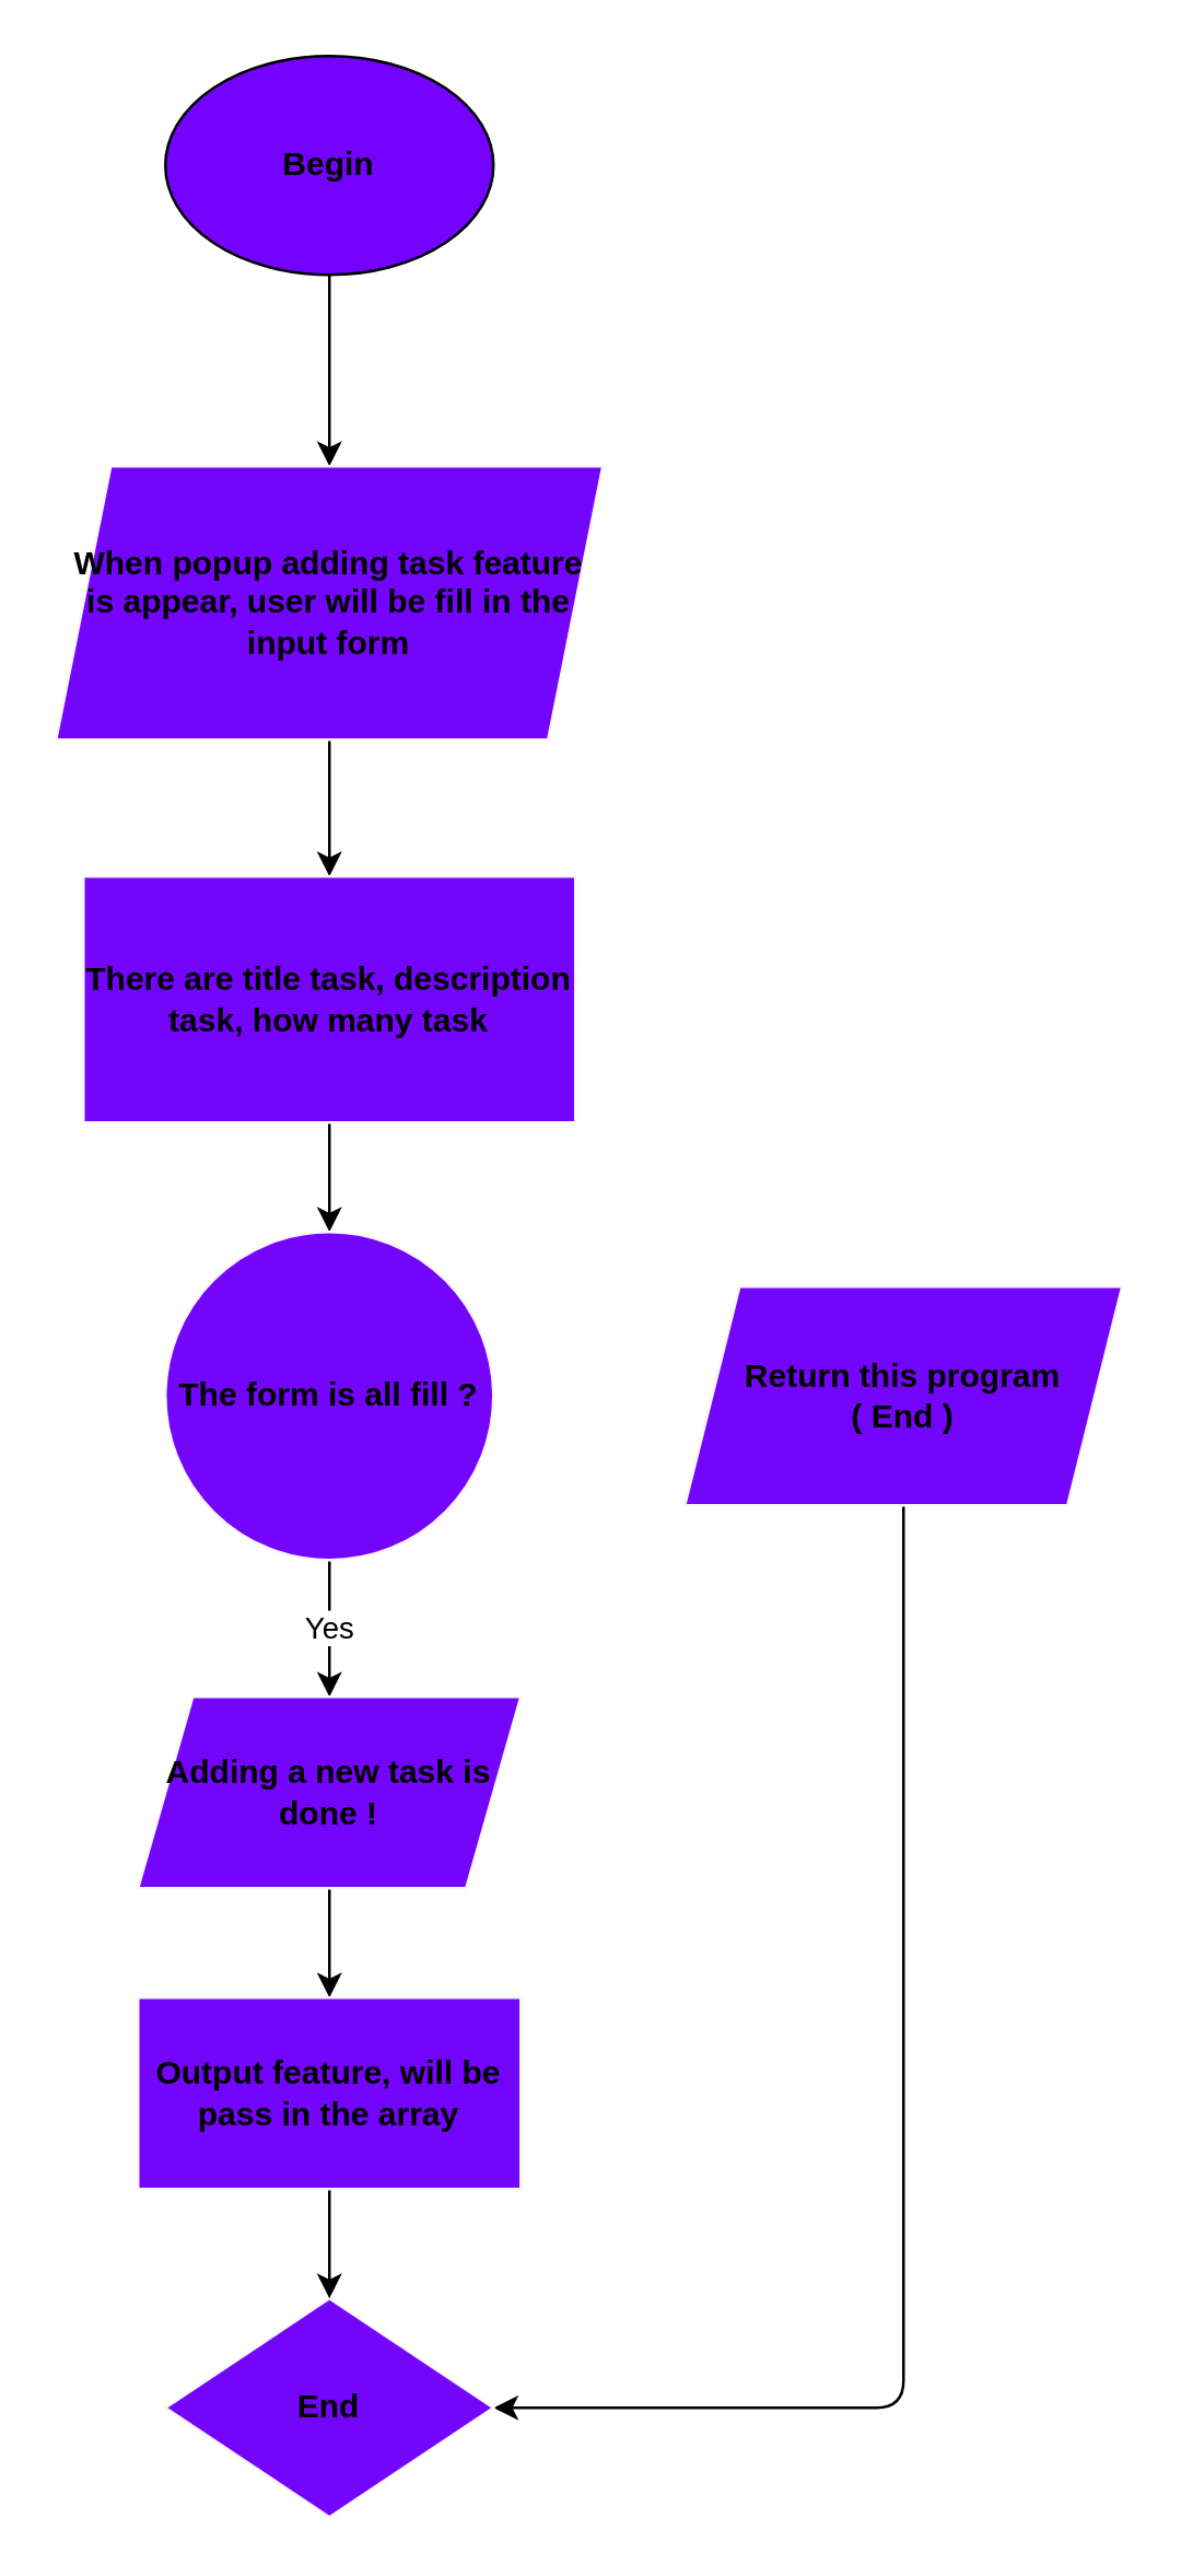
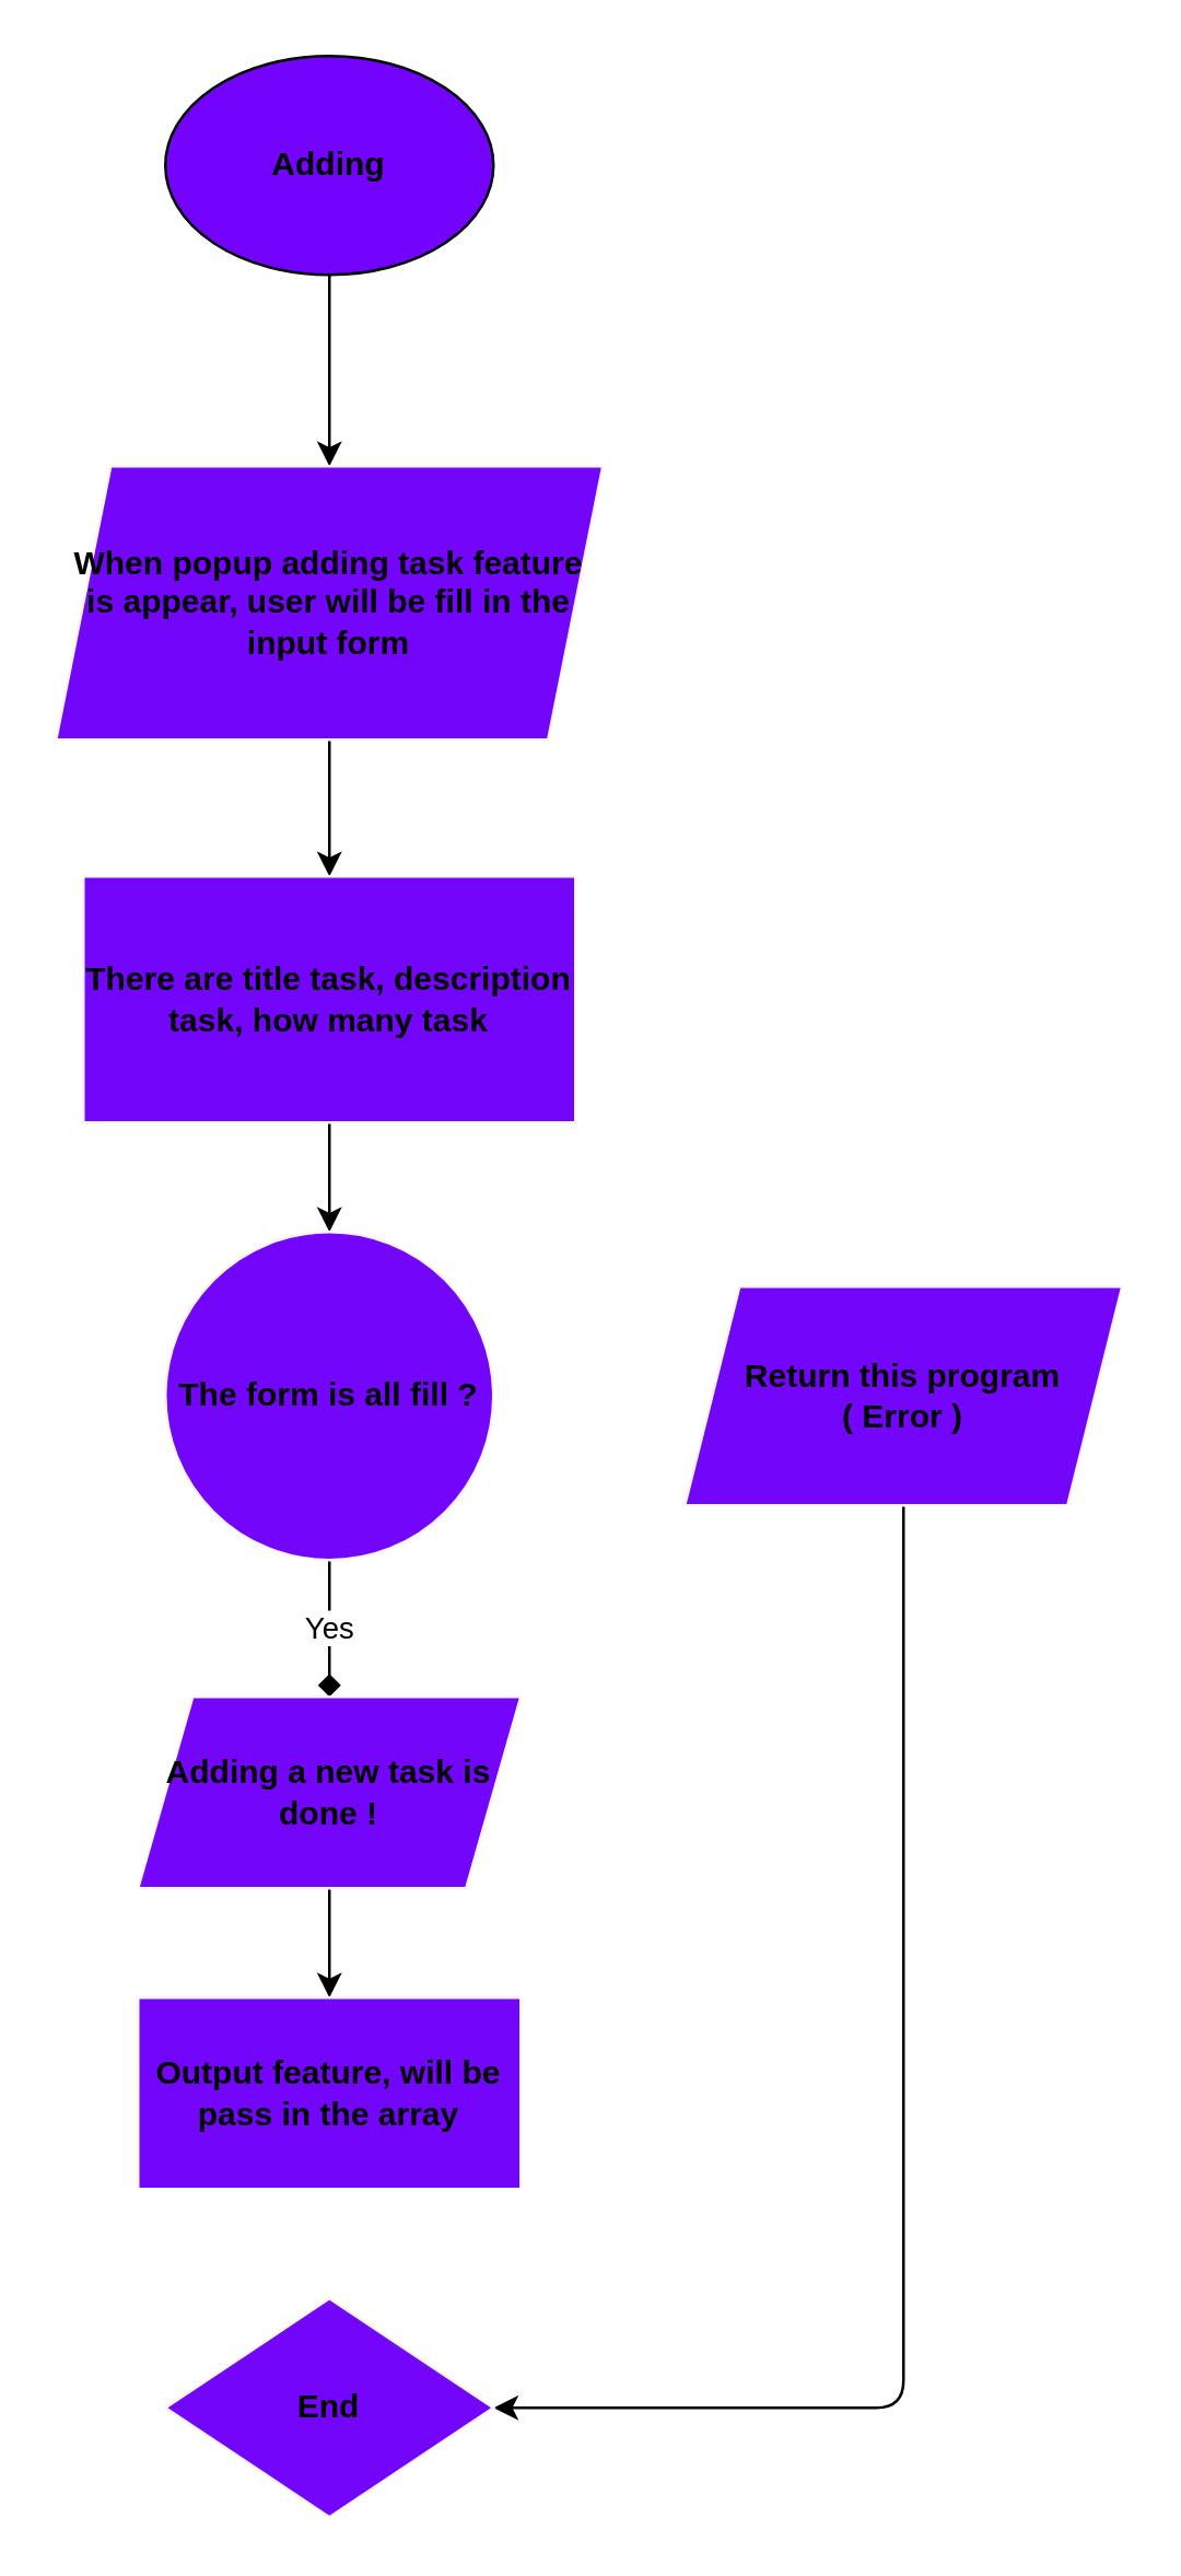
  <mxCell id="0" />
  <mxCell id="1" parent="0" />
  <mxCell id="2" style="edgeStyle=none;html=1;exitX=0.5;exitY=1;exitDx=0;exitDy=0;entryX=0.5;entryY=0;entryDx=0;entryDy=0;" edge="1" parent="1" source="3" target="5"><mxGeometry relative="1" as="geometry" /></mxCell>
- <mxCell id="3" value="&lt;b&gt;Begin&lt;/b&gt;" style="ellipse;whiteSpace=wrap;html=1;fillColor=#7303fc;" parent="1" vertex="1"><mxGeometry x="60" y="20" width="120" height="80" as="geometry" /></mxCell>
+ <mxCell id="3" value="&lt;b&gt;Adding&lt;/b&gt;" style="ellipse;whiteSpace=wrap;html=1;fillColor=#7303fc;" parent="1" vertex="1"><mxGeometry x="60" y="20" width="120" height="80" as="geometry" /></mxCell>
  <mxCell id="4" style="edgeStyle=none;html=1;exitX=0.5;exitY=1;exitDx=0;exitDy=0;entryX=0.5;entryY=0;entryDx=0;entryDy=0;" edge="1" parent="1" source="5" target="7"><mxGeometry relative="1" as="geometry" /></mxCell>
  <mxCell id="5" value="&lt;b&gt;When popup adding task feature is appear, user will be fill in the input form&lt;/b&gt;" style="shape=parallelogram;perimeter=parallelogramPerimeter;whiteSpace=wrap;html=1;fixedSize=1;strokeColor=#faf7fc;fillColor=#7305fa;" vertex="1" parent="1"><mxGeometry x="20" y="170" width="200" height="100" as="geometry" /></mxCell>
  <mxCell id="6" style="edgeStyle=none;html=1;exitX=0.5;exitY=1;exitDx=0;exitDy=0;entryX=0.5;entryY=0;entryDx=0;entryDy=0;" edge="1" parent="1" source="7" target="9"><mxGeometry relative="1" as="geometry" /></mxCell>
  <mxCell id="7" value="&lt;b&gt;There are title task, description task, how many task&lt;/b&gt;" style="rounded=0;whiteSpace=wrap;html=1;strokeColor=#faf7fc;fillColor=#7305fa;" vertex="1" parent="1"><mxGeometry x="30" y="320" width="180" height="90" as="geometry" /></mxCell>
- <mxCell id="8" value="Yes" style="edgeStyle=none;html=1;exitX=0.5;exitY=1;exitDx=0;exitDy=0;entryX=0.5;entryY=0;entryDx=0;entryDy=0;" edge="1" parent="1" source="9" target="14"><mxGeometry relative="1" as="geometry" /></mxCell>
+ <mxCell id="8" value="Yes" style="edgeStyle=none;html=1;exitX=0.5;exitY=1;exitDx=0;exitDy=0;entryX=0.5;entryY=0;entryDx=0;entryDy=0;endArrow=diamond;" edge="1" parent="1" source="9" target="14"><mxGeometry relative="1" as="geometry" /></mxCell>
  <mxCell id="9" value="&lt;b&gt;The form is all fill ?&lt;/b&gt;" style="ellipse;whiteSpace=wrap;html=1;strokeColor=#faf7fc;fillColor=#7305fa;" vertex="1" parent="1"><mxGeometry x="60" y="450" width="120" height="120" as="geometry" /></mxCell>
  <mxCell id="10" style="edgeStyle=none;html=1;exitX=0.5;exitY=1;exitDx=0;exitDy=0;entryX=1;entryY=0.5;entryDx=0;entryDy=0;" edge="1" parent="1" source="11" target="12"><mxGeometry relative="1" as="geometry"><mxPoint x="220" y="810" as="targetPoint" /><Array as="points"><mxPoint x="330" y="880" /></Array></mxGeometry></mxCell>
- <mxCell id="11" value="&lt;b&gt;Return this program&lt;br&gt;( End )&lt;/b&gt;" style="shape=parallelogram;perimeter=parallelogramPerimeter;whiteSpace=wrap;html=1;fixedSize=1;strokeColor=#faf7fc;fillColor=#7305fa;" vertex="1" parent="1"><mxGeometry x="250" y="470" width="160" height="80" as="geometry" /></mxCell>
+ <mxCell id="11" value="&lt;b&gt;Return this program&lt;br&gt;( Error )&lt;/b&gt;" style="shape=parallelogram;perimeter=parallelogramPerimeter;whiteSpace=wrap;html=1;fixedSize=1;strokeColor=#faf7fc;fillColor=#7305fa;" vertex="1" parent="1"><mxGeometry x="250" y="470" width="160" height="80" as="geometry" /></mxCell>
  <mxCell id="12" value="&lt;b&gt;End&lt;/b&gt;" style="rhombus;whiteSpace=wrap;html=1;strokeColor=#faf7fc;fillColor=#7305fa;" vertex="1" parent="1"><mxGeometry x="60" y="840" width="120" height="80" as="geometry" /></mxCell>
  <mxCell id="13" style="edgeStyle=none;html=1;exitX=0.5;exitY=1;exitDx=0;exitDy=0;entryX=0.5;entryY=0;entryDx=0;entryDy=0;" edge="1" parent="1" source="14" target="16"><mxGeometry relative="1" as="geometry" /></mxCell>
  <mxCell id="14" value="&lt;b&gt;Adding a new task is done !&lt;/b&gt;" style="shape=parallelogram;perimeter=parallelogramPerimeter;whiteSpace=wrap;html=1;fixedSize=1;strokeColor=#faf7fc;fillColor=#7305fa;" vertex="1" parent="1"><mxGeometry x="50" y="620" width="140" height="70" as="geometry" /></mxCell>
- <mxCell id="15" style="edgeStyle=none;html=1;exitX=0.5;exitY=1;exitDx=0;exitDy=0;entryX=0.5;entryY=0;entryDx=0;entryDy=0;" edge="1" parent="1" source="16" target="12"><mxGeometry relative="1" as="geometry" /></mxCell>
  <mxCell id="16" value="&lt;b&gt;Output feature, will be pass in the array&lt;/b&gt;" style="rounded=0;whiteSpace=wrap;html=1;strokeColor=#faf7fc;fillColor=#7305fa;" vertex="1" parent="1"><mxGeometry x="50" y="730" width="140" height="70" as="geometry" /></mxCell>
